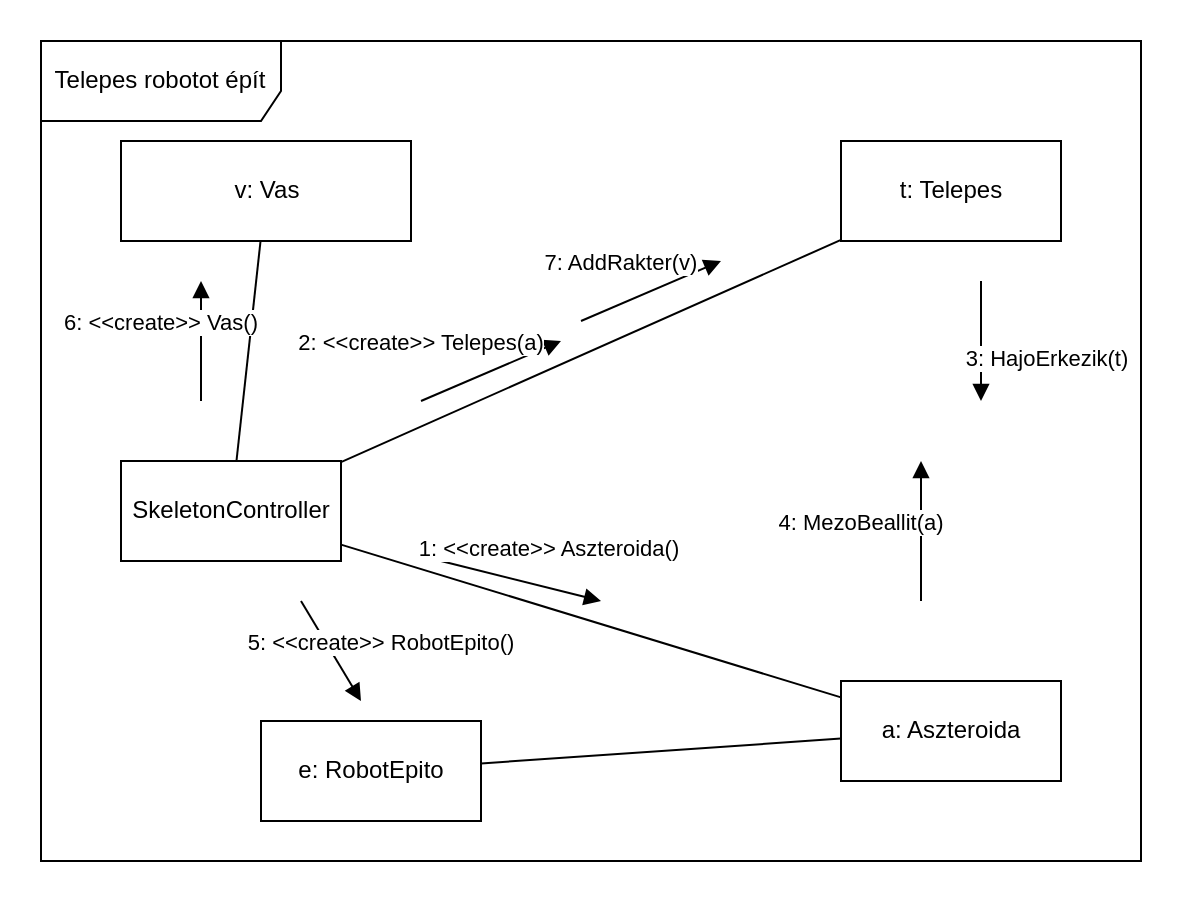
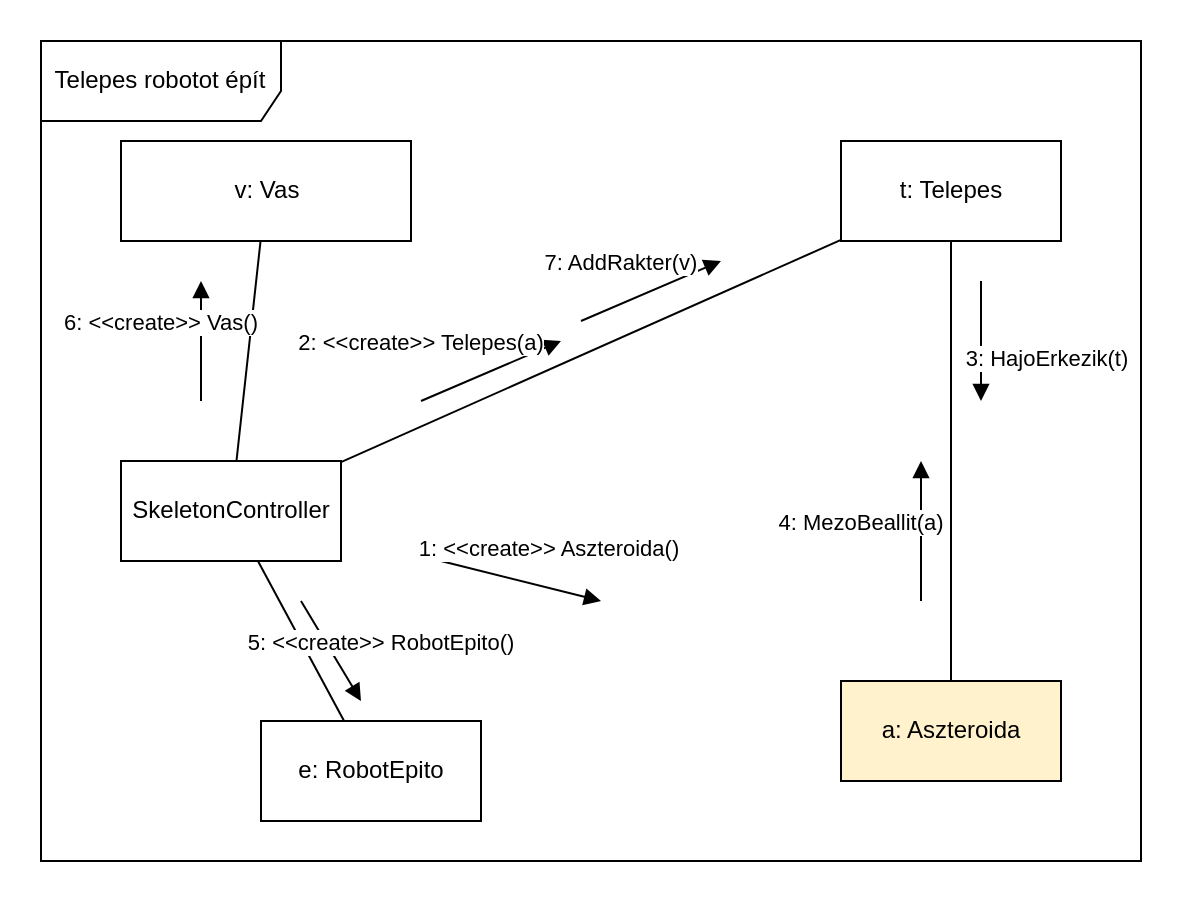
  <mxCell id="0" />
  <mxCell id="1" parent="0" />
  <mxCell id="2" value="Telepes robotot épít" style="shape=umlFrame;whiteSpace=wrap;html=1;width=120;height=40;" vertex="1" parent="1"><mxGeometry x="20" width="550" height="410" as="geometry" y="20" /></mxCell>
  <mxCell id="3" value="t: Telepes" style="html=1;" vertex="1" parent="1"><mxGeometry x="420" y="70" width="110" height="50" as="geometry" /></mxCell>
  <mxCell id="4" value="e: RobotEpito" style="html=1;" vertex="1" parent="1"><mxGeometry x="130" y="360" width="110" height="50" as="geometry" /></mxCell>
  <mxCell id="5" value="SkeletonController" style="html=1;" vertex="1" parent="1"><mxGeometry x="60" y="230" width="110" height="50" as="geometry" /></mxCell>
  <mxCell id="6" value="" style="html=1;verticalAlign=bottom;endArrow=none;endFill=0;" edge="1" parent="1" source="5" target="3"><mxGeometry width="80" relative="1" as="geometry"><mxPoint x="390" y="200" as="sourcePoint" /><mxPoint x="470" y="200" as="targetPoint" /></mxGeometry></mxCell>
  <mxCell id="7" value="2: &amp;lt;&amp;lt;create&amp;gt;&amp;gt; Telepes(a)" style="html=1;verticalAlign=bottom;endArrow=block;" edge="1" parent="1"><mxGeometry x="-0.793" y="18" width="80" relative="1" as="geometry"><mxPoint x="210" y="200" as="sourcePoint" /><mxPoint x="280" y="170" as="targetPoint" /><mxPoint as="offset" /></mxGeometry></mxCell>
- <mxCell id="8" value="a: Aszteroida" style="html=1;" vertex="1" parent="1"><mxGeometry x="420" y="340" width="110" height="50" as="geometry" /></mxCell>
- <mxCell id="9" value="" style="html=1;verticalAlign=bottom;endArrow=none;endFill=0;" edge="1" parent="1" source="5" target="8"><mxGeometry width="80" relative="1" as="geometry"><mxPoint x="170" y="250" as="sourcePoint" /><mxPoint x="310" y="150" as="targetPoint" /></mxGeometry></mxCell>
+ <mxCell id="8" value="a: Aszteroida" style="html=1;fillColor=#fff2cc;" vertex="1" parent="1"><mxGeometry x="420" y="340" width="110" height="50" as="geometry" /></mxCell>
+ <mxCell id="9" value="" style="html=1;verticalAlign=bottom;endArrow=none;endFill=0;" edge="1" parent="1" source="5" target="4"><mxGeometry width="80" relative="1" as="geometry"><mxPoint x="170" y="250" as="sourcePoint" /><mxPoint x="310" y="150" as="targetPoint" /></mxGeometry></mxCell>
  <mxCell id="10" value="1: &amp;lt;&amp;lt;create&amp;gt;&amp;gt; Aszteroida()" style="html=1;verticalAlign=bottom;endArrow=block;" edge="1" parent="1"><mxGeometry x="0.288" y="10" width="80" relative="1" as="geometry"><mxPoint x="220" y="280" as="sourcePoint" /><mxPoint x="300" y="300" as="targetPoint" /><mxPoint as="offset" /></mxGeometry></mxCell>
  <mxCell id="11" value="5: &amp;lt;&amp;lt;create&amp;gt;&amp;gt; RobotEpito()" style="html=1;verticalAlign=bottom;endArrow=block;" edge="1" parent="1"><mxGeometry x="0.588" y="19" width="80" relative="1" as="geometry"><mxPoint x="150" y="300" as="sourcePoint" /><mxPoint x="180" y="350" as="targetPoint" /><mxPoint as="offset" /></mxGeometry></mxCell>
  <mxCell id="12" value="3: HajoErkezik(t)" style="html=1;verticalAlign=bottom;endArrow=block;" edge="1" parent="1"><mxGeometry x="0.615" y="33" width="80" relative="1" as="geometry"><mxPoint x="490" y="140" as="sourcePoint" /><mxPoint x="490" y="200" as="targetPoint" /><mxPoint as="offset" /></mxGeometry></mxCell>
- <mxCell id="13" value="" style="endArrow=none;html=1;" edge="1" parent="1" source="8" target="4"><mxGeometry width="50" height="50" relative="1" as="geometry"><mxPoint x="410" y="330" as="sourcePoint" /><mxPoint x="460" y="280" as="targetPoint" /></mxGeometry></mxCell>
+ <mxCell id="13" value="" style="endArrow=none;html=1;" edge="1" parent="1" source="8" target="3"><mxGeometry width="50" height="50" relative="1" as="geometry"><mxPoint x="410" y="330" as="sourcePoint" /><mxPoint x="460" y="280" as="targetPoint" /></mxGeometry></mxCell>
  <mxCell id="14" value="4: MezoBeallit(a)" style="html=1;verticalAlign=bottom;endArrow=block;" edge="1" parent="1"><mxGeometry x="-0.143" y="30" width="80" relative="1" as="geometry"><mxPoint x="460" y="300" as="sourcePoint" /><mxPoint x="460" y="230" as="targetPoint" /><mxPoint as="offset" /></mxGeometry></mxCell>
  <mxCell id="15" value="v: Vas" style="html=1;" vertex="1" parent="1"><mxGeometry x="60" y="70" width="145" height="50" as="geometry" /></mxCell>
  <mxCell id="16" value="" style="endArrow=none;html=1;" edge="1" parent="1" target="15" source="5"><mxGeometry width="50" height="50" relative="1" as="geometry"><mxPoint x="-170" y="83.382" as="sourcePoint" /><mxPoint x="120" y="110" as="targetPoint" /></mxGeometry></mxCell>
  <mxCell id="17" value="6: &amp;lt;&amp;lt;create&amp;gt;&amp;gt; Vas()" style="html=1;verticalAlign=bottom;endArrow=block;" edge="1" parent="1"><mxGeometry y="20" width="80" relative="1" as="geometry"><mxPoint x="100" y="200" as="sourcePoint" /><mxPoint x="100" y="140" as="targetPoint" /><mxPoint as="offset" /></mxGeometry></mxCell>
  <mxCell id="18" value="7: AddRakter(v)" style="html=1;verticalAlign=bottom;endArrow=block;" edge="1" parent="1"><mxGeometry x="-0.31" y="11" width="80" relative="1" as="geometry"><mxPoint x="290" y="160" as="sourcePoint" /><mxPoint x="360" y="130" as="targetPoint" /><mxPoint as="offset" /></mxGeometry></mxCell>
